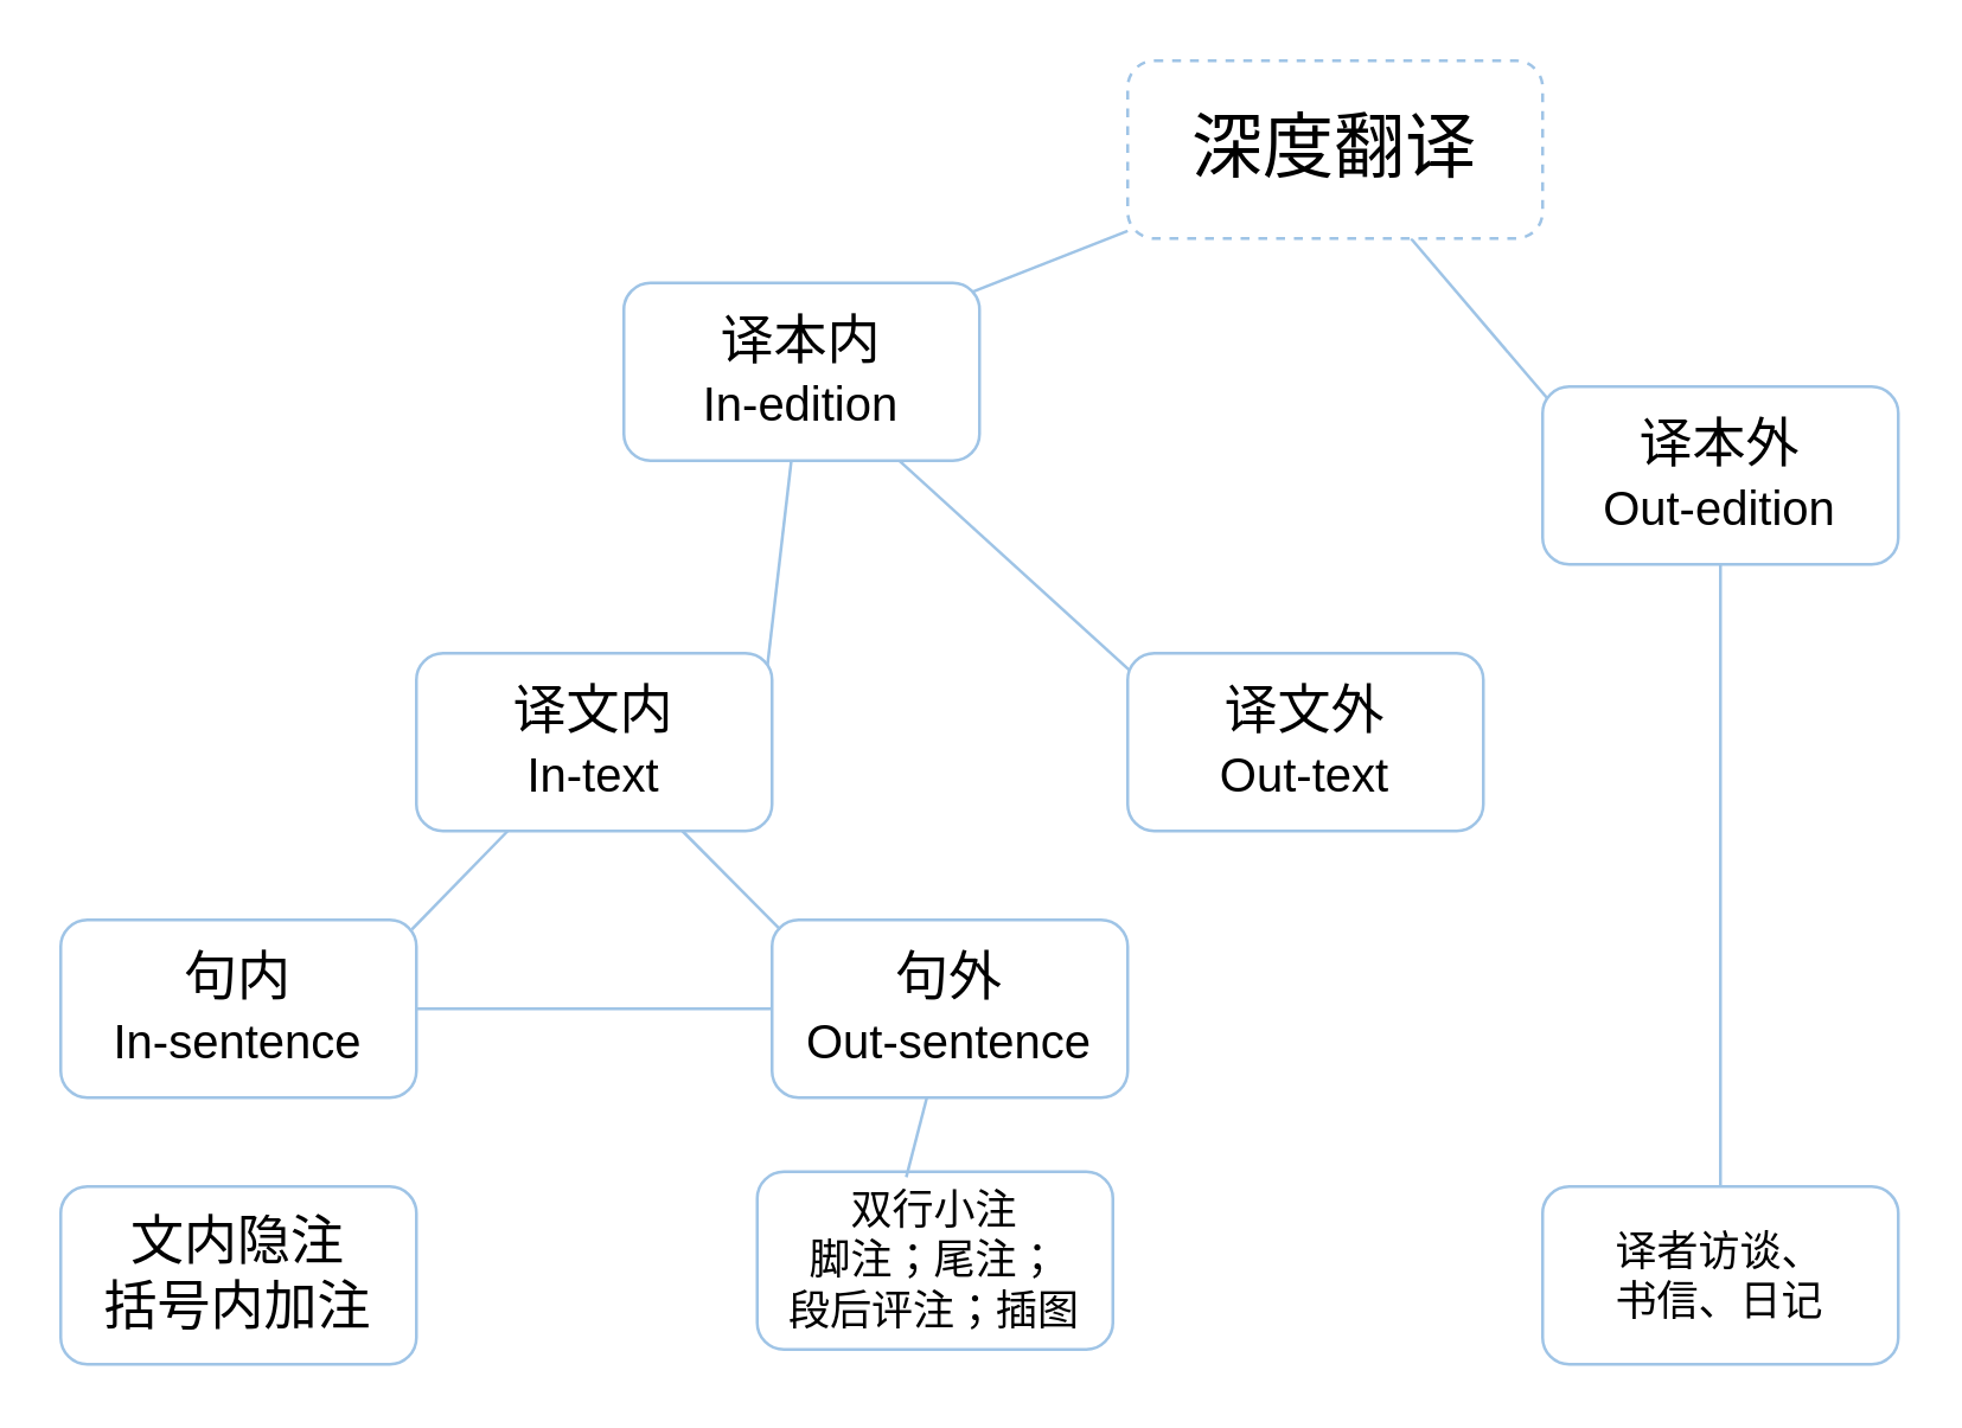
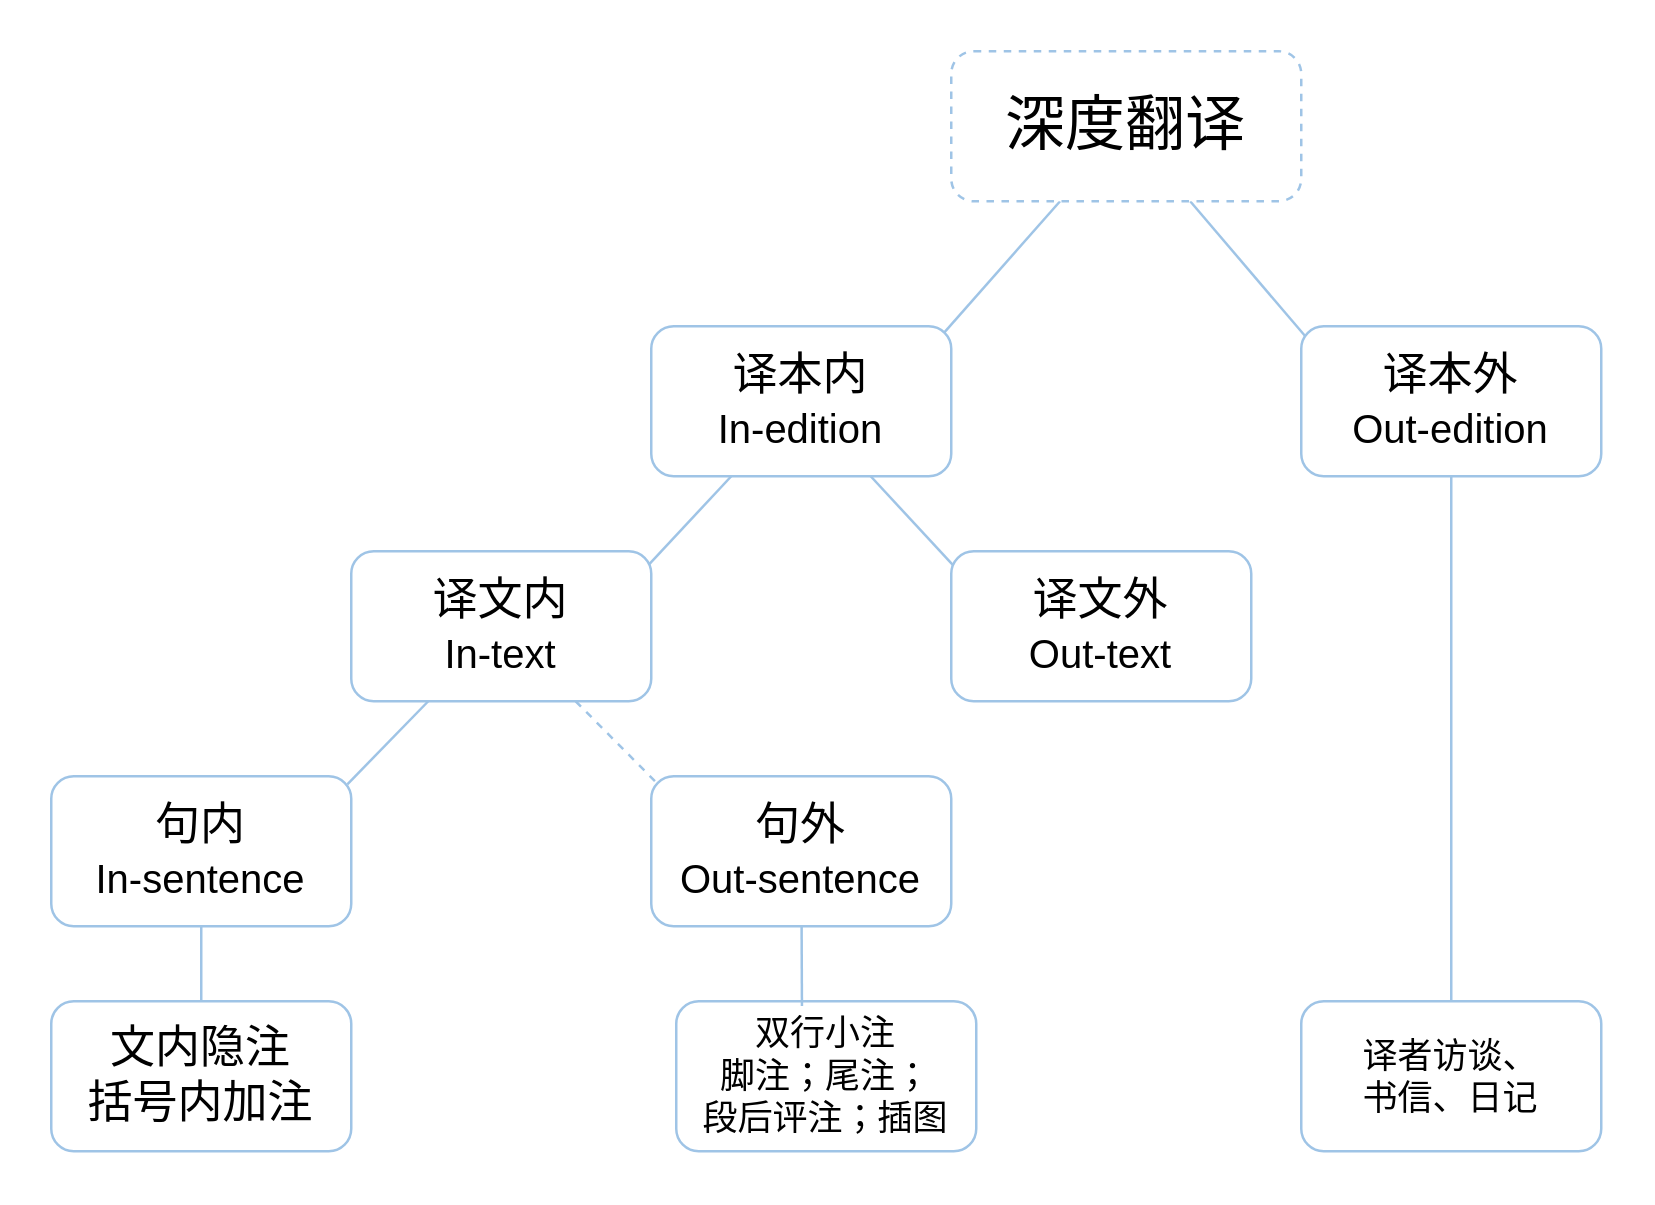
  <mxCell id="0" />
  <mxCell id="1" parent="0" />
  <mxCell id="2" style="edgeStyle=none;rounded=0;orthogonalLoop=1;jettySize=auto;html=1;strokeColor=none;" edge="1" parent="1" source="21" target="8"><mxGeometry relative="1" as="geometry" /></mxCell>
  <mxCell id="3" style="edgeStyle=none;rounded=0;orthogonalLoop=1;jettySize=auto;html=1;entryX=0.02;entryY=0.082;entryDx=0;entryDy=0;endArrow=none;endFill=0;strokeColor=#9FC4E6;entryPerimeter=0;" edge="1" parent="1" source="5" target="10"><mxGeometry relative="1" as="geometry" /></mxCell>
  <mxCell id="4" style="edgeStyle=none;rounded=0;orthogonalLoop=1;jettySize=auto;html=1;entryX=0.969;entryY=0.059;entryDx=0;entryDy=0;endArrow=none;endFill=0;jumpStyle=none;strokeColor=#9fc4e6;entryPerimeter=0;" edge="1" parent="1" source="5" target="8"><mxGeometry relative="1" as="geometry" /></mxCell>
  <mxCell id="5" value="&lt;font style=&quot;font-size: 24px;&quot;&gt;深度翻译&lt;/font&gt;" style="rounded=1;whiteSpace=wrap;html=1;strokeColor=#9FC4E6;dashed=1;" vertex="1" parent="1"><mxGeometry x="380" y="20" width="140" height="60" as="geometry" /></mxCell>
  <mxCell id="6" style="edgeStyle=none;rounded=0;orthogonalLoop=1;jettySize=auto;html=1;entryX=0.985;entryY=0.104;entryDx=0;entryDy=0;endArrow=none;endFill=0;strokeColor=#9FC4E6;entryPerimeter=0;" edge="1" parent="1" source="8" target="19"><mxGeometry relative="1" as="geometry" /></mxCell>
  <mxCell id="7" style="edgeStyle=none;rounded=0;orthogonalLoop=1;jettySize=auto;html=1;entryX=0.019;entryY=0.121;entryDx=0;entryDy=0;endArrow=none;endFill=0;strokeColor=#9FC4E6;entryPerimeter=0;" edge="1" parent="1" source="8" target="21"><mxGeometry relative="1" as="geometry" /></mxCell>
- <mxCell id="8" value="&lt;font style=&quot;font-size: 18px;&quot;&gt;译本内&lt;/font&gt;&lt;div style=&quot;&quot;&gt;&lt;font style=&quot;font-size: 16px;&quot;&gt;In-edition&lt;/font&gt;&lt;/div&gt;" style="rounded=1;whiteSpace=wrap;html=1;strokeColor=#9FC4E6;" vertex="1" parent="1"><mxGeometry x="210" y="95" width="120" height="60" as="geometry" /></mxCell>
+ <mxCell id="8" value="&lt;font style=&quot;font-size: 18px;&quot;&gt;译本内&lt;/font&gt;&lt;div style=&quot;&quot;&gt;&lt;font style=&quot;font-size: 16px;&quot;&gt;In-edition&lt;/font&gt;&lt;/div&gt;" style="rounded=1;whiteSpace=wrap;html=1;strokeColor=#9FC4E6;" vertex="1" parent="1"><mxGeometry x="260" y="130" width="120" height="60" as="geometry" /></mxCell>
  <mxCell id="9" style="edgeStyle=none;rounded=0;orthogonalLoop=1;jettySize=auto;html=1;endArrow=none;endFill=0;strokeColor=#9FC4E6;" edge="1" parent="1" source="10" target="22"><mxGeometry relative="1" as="geometry" /></mxCell>
  <mxCell id="10" value="&lt;font style=&quot;font-size: 18px;&quot;&gt;译本外&lt;/font&gt;&lt;div style=&quot;&quot;&gt;&lt;font style=&quot;font-size: 16px;&quot;&gt;Out-edition&lt;/font&gt;&lt;/div&gt;" style="rounded=1;whiteSpace=wrap;html=1;strokeColor=#9FC4E6;" vertex="1" parent="1"><mxGeometry x="520" y="130" width="120" height="60" as="geometry" /></mxCell>
- <mxCell id="11" style="edgeStyle=none;rounded=0;orthogonalLoop=1;jettySize=auto;html=1;endArrow=none;endFill=0;strokeColor=#9FC4E6;" edge="1" parent="1" source="12" target="13"><mxGeometry relative="1" as="geometry" /></mxCell>
+ <mxCell id="11" style="edgeStyle=none;rounded=0;orthogonalLoop=1;jettySize=auto;html=1;entryX=0.5;entryY=0;entryDx=0;entryDy=0;endArrow=none;endFill=0;strokeColor=#9FC4E6;" edge="1" parent="1" source="12" target="14"><mxGeometry relative="1" as="geometry" /></mxCell>
  <mxCell id="12" value="&lt;font style=&quot;font-size: 18px;&quot;&gt;句内&lt;/font&gt;&lt;div style=&quot;&quot;&gt;&lt;font style=&quot;font-size: 16px;&quot;&gt;In-sentence&lt;/font&gt;&lt;/div&gt;" style="rounded=1;whiteSpace=wrap;html=1;strokeColor=#9FC4E6;" vertex="1" parent="1"><mxGeometry x="20" y="310" width="120" height="60" as="geometry" /></mxCell>
  <mxCell id="13" value="&lt;font style=&quot;font-size: 18px;&quot;&gt;句外&lt;/font&gt;&lt;div style=&quot;&quot;&gt;&lt;font style=&quot;font-size: 16px;&quot;&gt;Out-sentence&lt;/font&gt;&lt;/div&gt;" style="rounded=1;whiteSpace=wrap;html=1;strokeColor=#9FC4E6;" vertex="1" parent="1"><mxGeometry x="260" y="310" width="120" height="60" as="geometry" /></mxCell>
  <mxCell id="14" value="&lt;font style=&quot;font-size: 18px;&quot;&gt;文内隐注&lt;/font&gt;&lt;div style=&quot;font-size: 18px;&quot;&gt;括号内加注&lt;/div&gt;" style="rounded=1;whiteSpace=wrap;html=1;strokeColor=#9FC4E6;" vertex="1" parent="1"><mxGeometry x="20" y="400" width="120" height="60" as="geometry" /></mxCell>
- <mxCell id="15" value="&lt;font style=&quot;font-size: 14px;&quot;&gt;双行小注&lt;br&gt;&lt;/font&gt;&lt;div style=&quot;font-size: 14px;&quot;&gt;&lt;font style=&quot;font-size: 14px;&quot;&gt;脚注；尾注；&lt;/font&gt;&lt;/div&gt;&lt;div style=&quot;font-size: 14px;&quot;&gt;&lt;font style=&quot;font-size: 14px;&quot;&gt;段后评注；插图&lt;/font&gt;&lt;/div&gt;" style="rounded=1;whiteSpace=wrap;html=1;strokeColor=#9FC4E6;" vertex="1" parent="1"><mxGeometry x="255" y="395" width="120" height="60" as="geometry" /></mxCell>
+ <mxCell id="15" value="&lt;font style=&quot;font-size: 14px;&quot;&gt;双行小注&lt;br&gt;&lt;/font&gt;&lt;div style=&quot;font-size: 14px;&quot;&gt;&lt;font style=&quot;font-size: 14px;&quot;&gt;脚注；尾注；&lt;/font&gt;&lt;/div&gt;&lt;div style=&quot;font-size: 14px;&quot;&gt;&lt;font style=&quot;font-size: 14px;&quot;&gt;段后评注；插图&lt;/font&gt;&lt;/div&gt;" style="rounded=1;whiteSpace=wrap;html=1;strokeColor=#9FC4E6;" vertex="1" parent="1"><mxGeometry x="270" y="400" width="120" height="60" as="geometry" /></mxCell>
  <mxCell id="16" style="edgeStyle=none;rounded=0;orthogonalLoop=1;jettySize=auto;html=1;entryX=0.419;entryY=0.031;entryDx=0;entryDy=0;entryPerimeter=0;endArrow=none;endFill=0;strokeColor=#9FC4E6;" edge="1" parent="1" source="13" target="15"><mxGeometry relative="1" as="geometry" /></mxCell>
  <mxCell id="17" style="edgeStyle=none;rounded=0;orthogonalLoop=1;jettySize=auto;html=1;entryX=0.987;entryY=0.054;entryDx=0;entryDy=0;endArrow=none;endFill=0;strokeColor=#9FC4E6;entryPerimeter=0;" edge="1" parent="1" source="19" target="12"><mxGeometry relative="1" as="geometry" /></mxCell>
- <mxCell id="18" style="edgeStyle=none;rounded=0;orthogonalLoop=1;jettySize=auto;html=1;entryX=0.023;entryY=0.054;entryDx=0;entryDy=0;endArrow=none;endFill=0;strokeColor=#9FC4E6;entryPerimeter=0;" edge="1" parent="1" source="19" target="13"><mxGeometry relative="1" as="geometry" /></mxCell>
+ <mxCell id="18" style="edgeStyle=none;rounded=0;orthogonalLoop=1;jettySize=auto;html=1;entryX=0.023;entryY=0.054;entryDx=0;entryDy=0;endArrow=none;endFill=0;strokeColor=#9FC4E6;entryPerimeter=0;dashed=1;" edge="1" parent="1" source="19" target="13"><mxGeometry relative="1" as="geometry" /></mxCell>
  <mxCell id="19" value="&lt;font style=&quot;font-size: 18px;&quot;&gt;译文内&lt;/font&gt;&lt;div style=&quot;&quot;&gt;&lt;font style=&quot;font-size: 16px;&quot;&gt;In-text&lt;/font&gt;&lt;/div&gt;" style="rounded=1;whiteSpace=wrap;html=1;strokeColor=#9FC4E6;" vertex="1" parent="1"><mxGeometry x="140" y="220" width="120" height="60" as="geometry" /></mxCell>
  <mxCell id="20" value="" style="edgeStyle=none;rounded=0;orthogonalLoop=1;jettySize=auto;html=1;strokeColor=none;" edge="1" parent="1" source="5" target="21"><mxGeometry relative="1" as="geometry"><mxPoint x="434" y="90" as="sourcePoint" /><mxPoint x="286" y="360" as="targetPoint" /></mxGeometry></mxCell>
  <mxCell id="21" value="&lt;font style=&quot;font-size: 18px;&quot;&gt;译文外&lt;/font&gt;&lt;div style=&quot;&quot;&gt;&lt;font style=&quot;font-size: 16px;&quot;&gt;Out-text&lt;/font&gt;&lt;/div&gt;" style="rounded=1;whiteSpace=wrap;html=1;strokeColor=#9FC4E6;" vertex="1" parent="1"><mxGeometry x="380" y="220" width="120" height="60" as="geometry" /></mxCell>
  <mxCell id="22" value="&lt;span style=&quot;font-size: 14px;&quot;&gt;译者访谈、&lt;/span&gt;&lt;div&gt;&lt;span style=&quot;font-size: 14px;&quot;&gt;书信、日记&lt;/span&gt;&lt;/div&gt;" style="rounded=1;whiteSpace=wrap;html=1;strokeColor=#9FC4E6;" vertex="1" parent="1"><mxGeometry x="520" y="400" width="120" height="60" as="geometry" /></mxCell>
